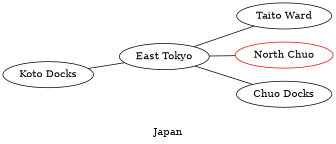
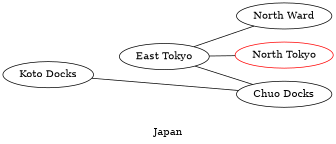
  graph {
    color=lightgrey
    label=Japan
    rankdir=LR
    style=filled
    node [color=black]
    "Koto Docks"
    "East Tokyo"
-   "Taito Ward"
+   "Taito Ward" [label="North Ward"]
    n4 [label="Chuo Docks"]
-   "North Tokyo" [color=red label="North Chuo"]
-   "Koto Docks" -- "East Tokyo"
+   "North Tokyo" [color=red]
+   "Koto Docks" -- n4
    "East Tokyo" -- "Taito Ward"
    "East Tokyo" -- n4
    "East Tokyo" -- "North Tokyo"
  }
